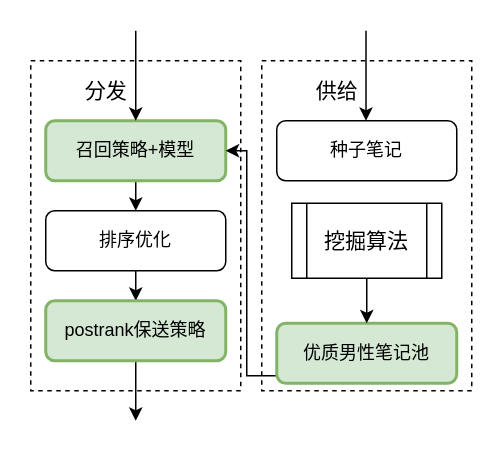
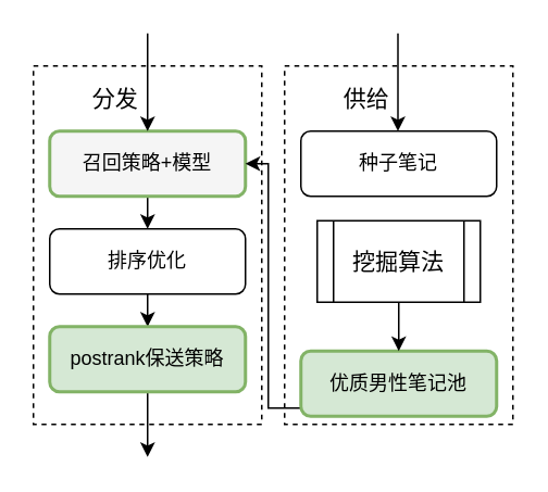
  <mxCell id="0" />
  <mxCell id="1" parent="0" />
  <mxCell id="2" value="" style="rounded=0;whiteSpace=wrap;html=1;dashed=1;" vertex="1" parent="1"><mxGeometry x="174" y="40" width="140" height="220" as="geometry" /></mxCell>
  <mxCell id="3" value="&lt;br&gt;&lt;br&gt;&lt;br&gt;&lt;br&gt;&lt;br&gt;&lt;br&gt;&lt;br&gt;&lt;br&gt;&lt;br&gt;&lt;br&gt;" style="rounded=0;whiteSpace=wrap;html=1;dashed=1;" vertex="1" parent="1"><mxGeometry x="20" y="40" width="140" height="220" as="geometry" /></mxCell>
  <mxCell id="4" value="种子笔记" style="rounded=1;whiteSpace=wrap;html=1;fontSize=12;glass=0;strokeWidth=1;shadow=0;" parent="1" vertex="1"><mxGeometry x="184" y="80" width="120" height="40" as="geometry" /></mxCell>
  <mxCell id="5" style="edgeStyle=orthogonalEdgeStyle;rounded=0;orthogonalLoop=1;jettySize=auto;html=1;exitX=0.5;exitY=1;exitDx=0;exitDy=0;entryX=0.5;entryY=0;entryDx=0;entryDy=0;" edge="1" parent="1" source="6" target="10"><mxGeometry relative="1" as="geometry" /></mxCell>
- <mxCell id="6" value="召回策略+模型" style="rounded=1;whiteSpace=wrap;html=1;fontSize=12;glass=0;strokeWidth=2;shadow=0;strokeColor=#82b366;fillColor=#d5e8d4;" vertex="1" parent="1"><mxGeometry x="30" y="80" width="120" height="40" as="geometry" /></mxCell>
+ <mxCell id="6" value="召回策略+模型" style="rounded=1;whiteSpace=wrap;html=1;fontSize=12;glass=0;strokeWidth=2;shadow=0;strokeColor=#82b366;fillColor=#f5f5f5;" vertex="1" parent="1"><mxGeometry x="30" y="80" width="120" height="40" as="geometry" /></mxCell>
  <mxCell id="7" style="edgeStyle=orthogonalEdgeStyle;rounded=0;orthogonalLoop=1;jettySize=auto;html=1;exitX=0.5;exitY=1;exitDx=0;exitDy=0;entryX=1;entryY=0.5;entryDx=0;entryDy=0;fontSize=14;" edge="1" parent="1" source="8" target="6"><mxGeometry relative="1" as="geometry"><Array as="points"><mxPoint x="244" y="250" /><mxPoint x="164" y="250" /><mxPoint x="164" y="100" /></Array></mxGeometry></mxCell>
  <mxCell id="8" value="优质男性笔记池" style="rounded=1;whiteSpace=wrap;html=1;fontSize=12;glass=0;strokeWidth=2;shadow=0;fillColor=#d5e8d4;strokeColor=#82b366;" vertex="1" parent="1"><mxGeometry x="184" y="215" width="120" height="40" as="geometry" /></mxCell>
  <mxCell id="9" style="edgeStyle=orthogonalEdgeStyle;rounded=0;orthogonalLoop=1;jettySize=auto;html=1;exitX=0.5;exitY=1;exitDx=0;exitDy=0;" edge="1" parent="1" source="10" target="12"><mxGeometry relative="1" as="geometry" /></mxCell>
  <mxCell id="10" value="排序优化" style="rounded=1;whiteSpace=wrap;html=1;fontSize=12;glass=0;strokeWidth=1;shadow=0;" vertex="1" parent="1"><mxGeometry x="30" y="140" width="120" height="40" as="geometry" /></mxCell>
  <mxCell id="11" style="edgeStyle=orthogonalEdgeStyle;rounded=0;orthogonalLoop=1;jettySize=auto;html=1;exitX=0.5;exitY=1;exitDx=0;exitDy=0;" edge="1" parent="1" source="12"><mxGeometry relative="1" as="geometry"><mxPoint x="90" y="280" as="targetPoint" /></mxGeometry></mxCell>
  <mxCell id="12" value="postrank保送策略" style="rounded=1;whiteSpace=wrap;html=1;fontSize=12;glass=0;strokeWidth=2;shadow=0;fillColor=#d5e8d4;strokeColor=#82b366;" vertex="1" parent="1"><mxGeometry x="30" y="200" width="120" height="40" as="geometry" /></mxCell>
  <mxCell id="13" value="&lt;span style=&quot;font-weight: normal; font-size: 14px;&quot;&gt;分发&lt;/span&gt;" style="text;strokeColor=none;fillColor=none;html=1;fontSize=14;fontStyle=1;verticalAlign=middle;align=center;dashed=1;" vertex="1" parent="1"><mxGeometry x="20" y="40" width="100" height="40" as="geometry" /></mxCell>
  <mxCell id="14" value="&lt;span style=&quot;font-weight: normal ; font-size: 14px&quot;&gt;供给&lt;/span&gt;" style="text;strokeColor=none;fillColor=none;html=1;fontSize=14;fontStyle=1;verticalAlign=middle;align=center;dashed=1;" vertex="1" parent="1"><mxGeometry x="174" y="40" width="100" height="40" as="geometry" /></mxCell>
  <mxCell id="15" value="" style="endArrow=classic;html=1;rounded=0;fontSize=14;entryX=0.5;entryY=0;entryDx=0;entryDy=0;" edge="1" parent="1" target="6"><mxGeometry width="50" height="50" relative="1" as="geometry"><mxPoint x="90" y="20" as="sourcePoint" /><mxPoint x="115" y="-80" as="targetPoint" /></mxGeometry></mxCell>
  <mxCell id="16" value="" style="endArrow=classic;html=1;rounded=0;fontSize=14;entryX=0.5;entryY=0;entryDx=0;entryDy=0;" edge="1" parent="1"><mxGeometry width="50" height="50" relative="1" as="geometry"><mxPoint x="243.5" y="20" as="sourcePoint" /><mxPoint x="243.5" y="80" as="targetPoint" /></mxGeometry></mxCell>
  <mxCell id="17" style="edgeStyle=orthogonalEdgeStyle;rounded=0;orthogonalLoop=1;jettySize=auto;html=1;exitX=0.5;exitY=1;exitDx=0;exitDy=0;entryX=0.5;entryY=0;entryDx=0;entryDy=0;fontSize=14;" edge="1" parent="1" source="18" target="8"><mxGeometry relative="1" as="geometry" /></mxCell>
  <mxCell id="18" value="挖掘算法" style="shape=process;whiteSpace=wrap;html=1;backgroundOutline=1;fontSize=14;strokeColor=#000000;strokeWidth=1;" vertex="1" parent="1"><mxGeometry x="194" y="135" width="100" height="50" as="geometry" /></mxCell>
